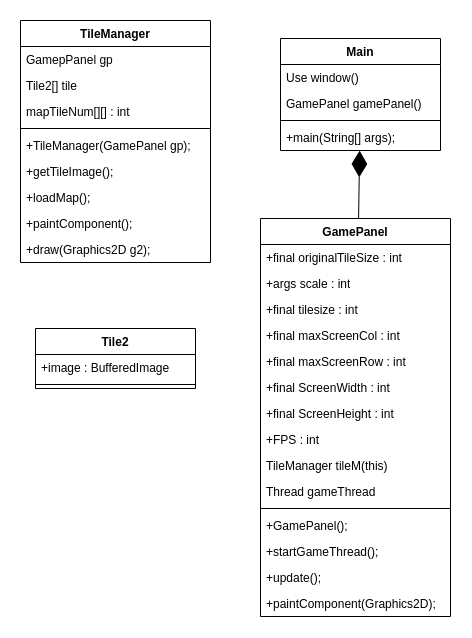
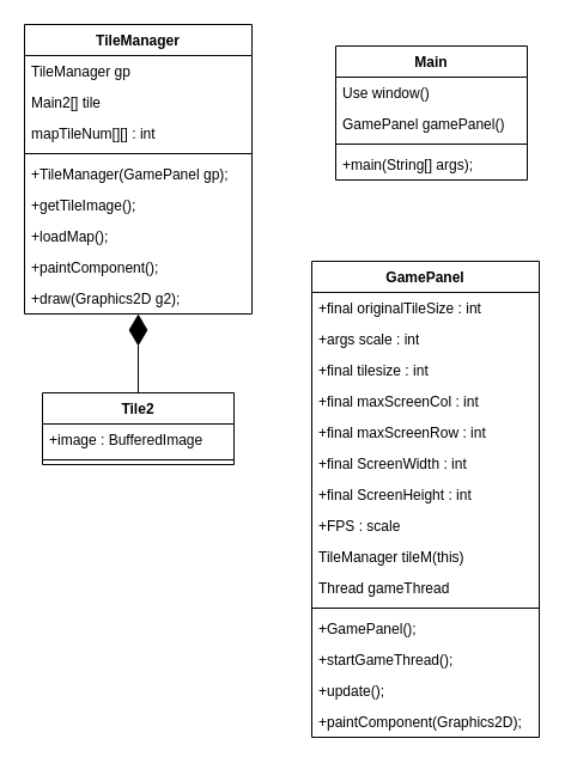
  <mxCell id="0" />
  <mxCell id="1" parent="0" />
  <mxCell id="2" value="Main" style="swimlane;fontStyle=1;align=center;verticalAlign=top;childLayout=stackLayout;horizontal=1;startSize=26;horizontalStack=0;resizeParent=1;resizeParentMax=0;resizeLast=0;collapsible=1;marginBottom=0;whiteSpace=wrap;html=1;" vertex="1" parent="1"><mxGeometry x="280" y="38" width="160" height="112" as="geometry" /></mxCell>
  <mxCell id="3" value="Use window()" style="text;strokeColor=none;fillColor=none;align=left;verticalAlign=top;spacingLeft=4;spacingRight=4;overflow=hidden;rotatable=0;points=[[0,0.5],[1,0.5]];portConstraint=eastwest;whiteSpace=wrap;html=1;" vertex="1" parent="2"><mxGeometry y="26" width="160" height="26" as="geometry" /></mxCell>
  <mxCell id="4" value="GamePanel gamePanel()" style="text;strokeColor=none;fillColor=none;align=left;verticalAlign=top;spacingLeft=4;spacingRight=4;overflow=hidden;rotatable=0;points=[[0,0.5],[1,0.5]];portConstraint=eastwest;whiteSpace=wrap;html=1;" vertex="1" parent="2"><mxGeometry y="52" width="160" height="26" as="geometry" /></mxCell>
  <mxCell id="5" value="" style="line;strokeWidth=1;fillColor=none;align=left;verticalAlign=middle;spacingTop=-1;spacingLeft=3;spacingRight=3;rotatable=0;labelPosition=right;points=[];portConstraint=eastwest;strokeColor=inherit;" vertex="1" parent="2"><mxGeometry y="78" width="160" height="8" as="geometry" /></mxCell>
  <mxCell id="6" value="+main(String[] args);" style="text;strokeColor=none;fillColor=none;align=left;verticalAlign=top;spacingLeft=4;spacingRight=4;overflow=hidden;rotatable=0;points=[[0,0.5],[1,0.5]];portConstraint=eastwest;whiteSpace=wrap;html=1;" vertex="1" parent="2"><mxGeometry y="86" width="160" height="26" as="geometry" /></mxCell>
  <mxCell id="7" value="GamePanel" style="swimlane;fontStyle=1;align=center;verticalAlign=top;childLayout=stackLayout;horizontal=1;startSize=26;horizontalStack=0;resizeParent=1;resizeParentMax=0;resizeLast=0;collapsible=1;marginBottom=0;whiteSpace=wrap;html=1;" vertex="1" parent="1"><mxGeometry x="260" y="218" width="190" height="398" as="geometry" /></mxCell>
  <mxCell id="8" value="&lt;div&gt;+final originalTileSize : int&lt;/div&gt;" style="text;strokeColor=none;fillColor=none;align=left;verticalAlign=top;spacingLeft=4;spacingRight=4;overflow=hidden;rotatable=0;points=[[0,0.5],[1,0.5]];portConstraint=eastwest;whiteSpace=wrap;html=1;" vertex="1" parent="7"><mxGeometry y="26" width="190" height="26" as="geometry" /></mxCell>
  <mxCell id="9" value="&lt;div&gt;+args scale : int&lt;/div&gt;" style="text;strokeColor=none;fillColor=none;align=left;verticalAlign=top;spacingLeft=4;spacingRight=4;overflow=hidden;rotatable=0;points=[[0,0.5],[1,0.5]];portConstraint=eastwest;whiteSpace=wrap;html=1;" vertex="1" parent="7"><mxGeometry y="52" width="190" height="26" as="geometry" /></mxCell>
  <mxCell id="10" value="&lt;div&gt;+final tilesize : int&lt;/div&gt;" style="text;strokeColor=none;fillColor=none;align=left;verticalAlign=top;spacingLeft=4;spacingRight=4;overflow=hidden;rotatable=0;points=[[0,0.5],[1,0.5]];portConstraint=eastwest;whiteSpace=wrap;html=1;" vertex="1" parent="7"><mxGeometry y="78" width="190" height="26" as="geometry" /></mxCell>
  <mxCell id="11" value="&lt;div&gt;+final maxScreenCol : int&lt;/div&gt;" style="text;strokeColor=none;fillColor=none;align=left;verticalAlign=top;spacingLeft=4;spacingRight=4;overflow=hidden;rotatable=0;points=[[0,0.5],[1,0.5]];portConstraint=eastwest;whiteSpace=wrap;html=1;" vertex="1" parent="7"><mxGeometry y="104" width="190" height="26" as="geometry" /></mxCell>
  <mxCell id="12" value="&lt;div&gt;+final maxScreenRow : int&lt;/div&gt;" style="text;strokeColor=none;fillColor=none;align=left;verticalAlign=top;spacingLeft=4;spacingRight=4;overflow=hidden;rotatable=0;points=[[0,0.5],[1,0.5]];portConstraint=eastwest;whiteSpace=wrap;html=1;" vertex="1" parent="7"><mxGeometry y="130" width="190" height="26" as="geometry" /></mxCell>
  <mxCell id="13" value="&lt;div&gt;+final ScreenWidth : int&lt;/div&gt;" style="text;strokeColor=none;fillColor=none;align=left;verticalAlign=top;spacingLeft=4;spacingRight=4;overflow=hidden;rotatable=0;points=[[0,0.5],[1,0.5]];portConstraint=eastwest;whiteSpace=wrap;html=1;" vertex="1" parent="7"><mxGeometry y="156" width="190" height="26" as="geometry" /></mxCell>
  <mxCell id="14" value="&lt;div&gt;+final ScreenHeight : int&lt;/div&gt;" style="text;strokeColor=none;fillColor=none;align=left;verticalAlign=top;spacingLeft=4;spacingRight=4;overflow=hidden;rotatable=0;points=[[0,0.5],[1,0.5]];portConstraint=eastwest;whiteSpace=wrap;html=1;" vertex="1" parent="7"><mxGeometry y="182" width="190" height="26" as="geometry" /></mxCell>
- <mxCell id="15" value="&lt;div&gt;+FPS : int&lt;/div&gt;" style="text;strokeColor=none;fillColor=none;align=left;verticalAlign=top;spacingLeft=4;spacingRight=4;overflow=hidden;rotatable=0;points=[[0,0.5],[1,0.5]];portConstraint=eastwest;whiteSpace=wrap;html=1;" vertex="1" parent="7"><mxGeometry y="208" width="190" height="26" as="geometry" /></mxCell>
+ <mxCell id="15" value="&lt;div&gt;+FPS : scale&lt;/div&gt;" style="text;strokeColor=none;fillColor=none;align=left;verticalAlign=top;spacingLeft=4;spacingRight=4;overflow=hidden;rotatable=0;points=[[0,0.5],[1,0.5]];portConstraint=eastwest;whiteSpace=wrap;html=1;" vertex="1" parent="7"><mxGeometry y="208" width="190" height="26" as="geometry" /></mxCell>
  <mxCell id="16" value="&lt;div&gt;TileManager tileM(this)&lt;/div&gt;" style="text;strokeColor=none;fillColor=none;align=left;verticalAlign=top;spacingLeft=4;spacingRight=4;overflow=hidden;rotatable=0;points=[[0,0.5],[1,0.5]];portConstraint=eastwest;whiteSpace=wrap;html=1;" vertex="1" parent="7"><mxGeometry y="234" width="190" height="26" as="geometry" /></mxCell>
  <mxCell id="17" value="&lt;div&gt;Thread gameThread&lt;/div&gt;" style="text;strokeColor=none;fillColor=none;align=left;verticalAlign=top;spacingLeft=4;spacingRight=4;overflow=hidden;rotatable=0;points=[[0,0.5],[1,0.5]];portConstraint=eastwest;whiteSpace=wrap;html=1;" vertex="1" parent="7"><mxGeometry y="260" width="190" height="26" as="geometry" /></mxCell>
  <mxCell id="18" value="" style="line;strokeWidth=1;fillColor=none;align=left;verticalAlign=middle;spacingTop=-1;spacingLeft=3;spacingRight=3;rotatable=0;labelPosition=right;points=[];portConstraint=eastwest;strokeColor=inherit;" vertex="1" parent="7"><mxGeometry y="286" width="190" height="8" as="geometry" /></mxCell>
  <mxCell id="19" value="+GamePanel();" style="text;strokeColor=none;fillColor=none;align=left;verticalAlign=top;spacingLeft=4;spacingRight=4;overflow=hidden;rotatable=0;points=[[0,0.5],[1,0.5]];portConstraint=eastwest;whiteSpace=wrap;html=1;" vertex="1" parent="7"><mxGeometry y="294" width="190" height="26" as="geometry" /></mxCell>
  <mxCell id="20" value="+startGameThread();" style="text;strokeColor=none;fillColor=none;align=left;verticalAlign=top;spacingLeft=4;spacingRight=4;overflow=hidden;rotatable=0;points=[[0,0.5],[1,0.5]];portConstraint=eastwest;whiteSpace=wrap;html=1;" vertex="1" parent="7"><mxGeometry y="320" width="190" height="26" as="geometry" /></mxCell>
  <mxCell id="21" value="+update();" style="text;strokeColor=none;fillColor=none;align=left;verticalAlign=top;spacingLeft=4;spacingRight=4;overflow=hidden;rotatable=0;points=[[0,0.5],[1,0.5]];portConstraint=eastwest;whiteSpace=wrap;html=1;" vertex="1" parent="7"><mxGeometry y="346" width="190" height="26" as="geometry" /></mxCell>
  <mxCell id="22" value="+paintComponent(Graphics2D);" style="text;strokeColor=none;fillColor=none;align=left;verticalAlign=top;spacingLeft=4;spacingRight=4;overflow=hidden;rotatable=0;points=[[0,0.5],[1,0.5]];portConstraint=eastwest;whiteSpace=wrap;html=1;" vertex="1" parent="7"><mxGeometry y="372" width="190" height="26" as="geometry" /></mxCell>
  <mxCell id="23" value="Tile2" style="swimlane;fontStyle=1;align=center;verticalAlign=top;childLayout=stackLayout;horizontal=1;startSize=26;horizontalStack=0;resizeParent=1;resizeParentMax=0;resizeLast=0;collapsible=1;marginBottom=0;whiteSpace=wrap;html=1;" vertex="1" parent="1"><mxGeometry x="35" y="328" width="160" height="60" as="geometry" /></mxCell>
  <mxCell id="24" value="&lt;div&gt;+image : BufferedImage&lt;/div&gt;" style="text;strokeColor=none;fillColor=none;align=left;verticalAlign=top;spacingLeft=4;spacingRight=4;overflow=hidden;rotatable=0;points=[[0,0.5],[1,0.5]];portConstraint=eastwest;whiteSpace=wrap;html=1;" vertex="1" parent="23"><mxGeometry y="26" width="160" height="26" as="geometry" /></mxCell>
  <mxCell id="25" value="" style="line;strokeWidth=1;fillColor=none;align=left;verticalAlign=middle;spacingTop=-1;spacingLeft=3;spacingRight=3;rotatable=0;labelPosition=right;points=[];portConstraint=eastwest;strokeColor=inherit;" vertex="1" parent="23"><mxGeometry y="52" width="160" height="8" as="geometry" /></mxCell>
  <mxCell id="26" value="TileManager" style="swimlane;fontStyle=1;align=center;verticalAlign=top;childLayout=stackLayout;horizontal=1;startSize=26;horizontalStack=0;resizeParent=1;resizeParentMax=0;resizeLast=0;collapsible=1;marginBottom=0;whiteSpace=wrap;html=1;" vertex="1" parent="1"><mxGeometry x="20" y="20" width="190" height="242" as="geometry" /></mxCell>
- <mxCell id="27" value="&lt;div&gt;GamepPanel gp&lt;br&gt;&lt;/div&gt;" style="text;strokeColor=none;fillColor=none;align=left;verticalAlign=top;spacingLeft=4;spacingRight=4;overflow=hidden;rotatable=0;points=[[0,0.5],[1,0.5]];portConstraint=eastwest;whiteSpace=wrap;html=1;" vertex="1" parent="26"><mxGeometry y="26" width="190" height="26" as="geometry" /></mxCell>
- <mxCell id="28" value="&lt;div&gt;Tile2[] tile&lt;br&gt;&lt;/div&gt;" style="text;strokeColor=none;fillColor=none;align=left;verticalAlign=top;spacingLeft=4;spacingRight=4;overflow=hidden;rotatable=0;points=[[0,0.5],[1,0.5]];portConstraint=eastwest;whiteSpace=wrap;html=1;" vertex="1" parent="26"><mxGeometry y="52" width="190" height="26" as="geometry" /></mxCell>
+ <mxCell id="27" value="&lt;div&gt;TileManager gp&lt;br&gt;&lt;/div&gt;" style="text;strokeColor=none;fillColor=none;align=left;verticalAlign=top;spacingLeft=4;spacingRight=4;overflow=hidden;rotatable=0;points=[[0,0.5],[1,0.5]];portConstraint=eastwest;whiteSpace=wrap;html=1;" vertex="1" parent="26"><mxGeometry y="26" width="190" height="26" as="geometry" /></mxCell>
+ <mxCell id="28" value="&lt;div&gt;Main2[] tile&lt;br&gt;&lt;/div&gt;" style="text;strokeColor=none;fillColor=none;align=left;verticalAlign=top;spacingLeft=4;spacingRight=4;overflow=hidden;rotatable=0;points=[[0,0.5],[1,0.5]];portConstraint=eastwest;whiteSpace=wrap;html=1;" vertex="1" parent="26"><mxGeometry y="52" width="190" height="26" as="geometry" /></mxCell>
  <mxCell id="29" value="&lt;div&gt;mapTileNum[][] : int&lt;/div&gt;" style="text;strokeColor=none;fillColor=none;align=left;verticalAlign=top;spacingLeft=4;spacingRight=4;overflow=hidden;rotatable=0;points=[[0,0.5],[1,0.5]];portConstraint=eastwest;whiteSpace=wrap;html=1;" vertex="1" parent="26"><mxGeometry y="78" width="190" height="26" as="geometry" /></mxCell>
  <mxCell id="30" value="" style="line;strokeWidth=1;fillColor=none;align=left;verticalAlign=middle;spacingTop=-1;spacingLeft=3;spacingRight=3;rotatable=0;labelPosition=right;points=[];portConstraint=eastwest;strokeColor=inherit;" vertex="1" parent="26"><mxGeometry y="104" width="190" height="8" as="geometry" /></mxCell>
  <mxCell id="31" value="+TileManager(GamePanel gp);" style="text;strokeColor=none;fillColor=none;align=left;verticalAlign=top;spacingLeft=4;spacingRight=4;overflow=hidden;rotatable=0;points=[[0,0.5],[1,0.5]];portConstraint=eastwest;whiteSpace=wrap;html=1;" vertex="1" parent="26"><mxGeometry y="112" width="190" height="26" as="geometry" /></mxCell>
  <mxCell id="32" value="+getTileImage();" style="text;strokeColor=none;fillColor=none;align=left;verticalAlign=top;spacingLeft=4;spacingRight=4;overflow=hidden;rotatable=0;points=[[0,0.5],[1,0.5]];portConstraint=eastwest;whiteSpace=wrap;html=1;" vertex="1" parent="26"><mxGeometry y="138" width="190" height="26" as="geometry" /></mxCell>
  <mxCell id="33" value="+loadMap();" style="text;strokeColor=none;fillColor=none;align=left;verticalAlign=top;spacingLeft=4;spacingRight=4;overflow=hidden;rotatable=0;points=[[0,0.5],[1,0.5]];portConstraint=eastwest;whiteSpace=wrap;html=1;" vertex="1" parent="26"><mxGeometry y="164" width="190" height="26" as="geometry" /></mxCell>
  <mxCell id="34" value="+paintComponent();" style="text;strokeColor=none;fillColor=none;align=left;verticalAlign=top;spacingLeft=4;spacingRight=4;overflow=hidden;rotatable=0;points=[[0,0.5],[1,0.5]];portConstraint=eastwest;whiteSpace=wrap;html=1;" vertex="1" parent="26"><mxGeometry y="190" width="190" height="26" as="geometry" /></mxCell>
  <mxCell id="35" value="+draw(Graphics2D g2);" style="text;strokeColor=none;fillColor=none;align=left;verticalAlign=top;spacingLeft=4;spacingRight=4;overflow=hidden;rotatable=0;points=[[0,0.5],[1,0.5]];portConstraint=eastwest;whiteSpace=wrap;html=1;" vertex="1" parent="26"><mxGeometry y="216" width="190" height="26" as="geometry" /></mxCell>
- <mxCell id="37" value="" style="endArrow=diamondThin;endFill=1;endSize=24;html=1;rounded=0;" edge="1" parent="1" source="7" target="2"><mxGeometry width="160" relative="1" as="geometry"><mxPoint x="240" y="118" as="sourcePoint" /><mxPoint x="400" y="118" as="targetPoint" /></mxGeometry></mxCell>
+ <mxCell id="36" value="" style="endArrow=diamondThin;endFill=1;endSize=24;html=1;rounded=0;" edge="1" parent="1" source="23" target="26"><mxGeometry width="160" relative="1" as="geometry"><mxPoint x="110" y="138" as="sourcePoint" /><mxPoint x="270" y="138" as="targetPoint" /></mxGeometry></mxCell>
